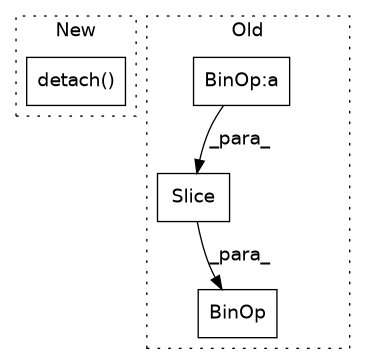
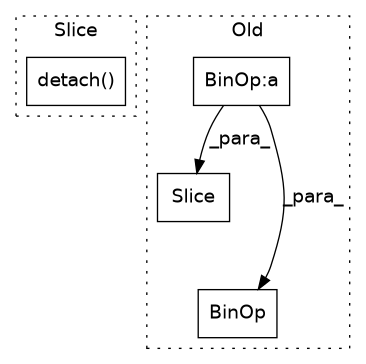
  digraph {
    fontname="DejaVu Sans"
    node [fontname="DejaVu Sans" shape=box]
    edge [fontname="DejaVu Sans"]
    n1 [a=75 l=14 label="detach()" s=10705]
    n2 [a=80 l=1 label=Slice s=18411]
    n3 [a=82 l=2 label="BinOp:a" s=18419]
    n4 [a=85 l=6 label=BinOp s=18402]
    subgraph cluster_1 {
-     label=New
+     label=Slice
      style=dotted
      n1
    }
    subgraph cluster_2 {
      label=Old
      style=dotted
      n2
      n3
      n4
    }
-   n2 -> n4 [label=_para_]
+   n3 -> n4 [label=_para_]
    n3 -> n2 [label=_para_]
  }
